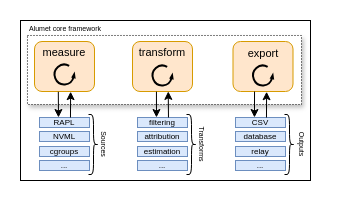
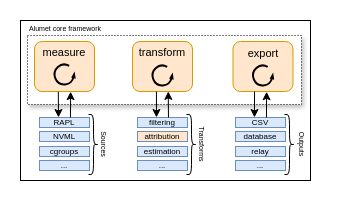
  <mxCell id="0" />
  <mxCell id="1" parent="0" />
  <mxCell id="2" value="" style="rounded=0;whiteSpace=wrap;html=1;verticalAlign=top;spacing=0;spacingBottom=0;shadow=0;" parent="1" vertex="1"><mxGeometry x="20" y="20" width="290" height="160" as="geometry" /></mxCell>
  <mxCell id="3" value="Alumet core framework" style="rounded=0;whiteSpace=wrap;html=1;strokeWidth=1;verticalAlign=bottom;align=left;labelPosition=center;verticalLabelPosition=top;fontSize=7;shadow=1;fillColor=default;strokeColor=default;dashed=1;dashPattern=1 2;shadowOffsetY=3;shadowBlur=2;shadowOffsetX=2;shadowOpacity=25;" parent="1" vertex="1"><mxGeometry x="27" y="35" width="274" height="69" as="geometry" /></mxCell>
  <mxCell id="4" value="" style="shape=curlyBracket;whiteSpace=wrap;html=1;rounded=1;flipH=1;labelPosition=right;verticalLabelPosition=middle;align=left;verticalAlign=middle;" parent="1" vertex="1"><mxGeometry x="88" y="114" width="10" height="60" as="geometry" /></mxCell>
  <mxCell id="5" value="" style="shape=curlyBracket;whiteSpace=wrap;html=1;rounded=1;flipH=1;labelPosition=right;verticalLabelPosition=middle;align=left;verticalAlign=middle;" parent="1" vertex="1"><mxGeometry x="186" y="114" width="10" height="60" as="geometry" /></mxCell>
  <mxCell id="6" value="Sources" style="text;html=1;align=center;verticalAlign=middle;whiteSpace=wrap;rounded=0;rotation=90;fontSize=7;" parent="1" vertex="1"><mxGeometry x="73" y="134.5" width="60" height="19" as="geometry" /></mxCell>
  <mxCell id="7" value="Transforms" style="text;html=1;align=center;verticalAlign=middle;whiteSpace=wrap;rounded=0;rotation=90;fontSize=7;" parent="1" vertex="1"><mxGeometry x="171" y="134.5" width="60" height="19" as="geometry" /></mxCell>
  <mxCell id="8" value="Outputs" style="text;html=1;align=center;verticalAlign=middle;whiteSpace=wrap;rounded=0;rotation=90;fontSize=7;" parent="1" vertex="1"><mxGeometry x="271" y="134.5" width="60" height="19" as="geometry" /></mxCell>
  <mxCell id="9" value="&lt;font style=&quot;font-size: 11px;&quot;&gt;export&lt;/font&gt;" style="rounded=1;whiteSpace=wrap;html=1;verticalAlign=top;spacing=0;shadow=0;fillStyle=solid;fillColor=#ffe6cc;strokeColor=#d79b00;" parent="1" vertex="1"><mxGeometry x="232.5" y="41" width="60" height="50" as="geometry" /></mxCell>
  <mxCell id="10" value="&lt;font&gt;CSV&lt;/font&gt;" style="rounded=0;whiteSpace=wrap;html=1;fontSize=8;fillColor=#dae8fc;strokeColor=#6c8ebf;fillStyle=auto;glass=0;spacing=0;shadow=0;" parent="1" vertex="1"><mxGeometry x="235" y="117" width="50" height="10" as="geometry" /></mxCell>
  <mxCell id="11" value="database" style="rounded=0;whiteSpace=wrap;html=1;fontSize=8;fillColor=#dae8fc;strokeColor=#6c8ebf;fillStyle=auto;verticalAlign=middle;spacing=0;shadow=0;" parent="1" vertex="1"><mxGeometry x="235" y="131" width="50" height="10" as="geometry" /></mxCell>
  <mxCell id="12" value="relay" style="rounded=0;whiteSpace=wrap;html=1;fontSize=8;fillColor=#dae8fc;strokeColor=#6c8ebf;fillStyle=auto;spacing=0;shadow=0;" parent="1" vertex="1"><mxGeometry x="235" y="146" width="50" height="10" as="geometry" /></mxCell>
  <mxCell id="13" value="" style="group;" parent="1" vertex="1" connectable="0"><mxGeometry x="253.98" y="97" width="12.04" height="20" as="geometry" /></mxCell>
  <mxCell id="14" value="" style="endArrow=classic;html=1;rounded=0;exitX=0.359;exitY=1.001;exitDx=0;exitDy=0;entryX=0.125;entryY=0.647;entryDx=0;entryDy=0;entryPerimeter=0;exitPerimeter=0;" parent="13" source="9" edge="1"><mxGeometry width="50" height="50" relative="1" as="geometry"><mxPoint as="sourcePoint" /><mxPoint y="19.99" as="targetPoint" /></mxGeometry></mxCell>
  <mxCell id="15" style="edgeStyle=orthogonalEdgeStyle;rounded=0;orthogonalLoop=1;jettySize=auto;html=1;exitX=0.75;exitY=0;exitDx=0;exitDy=0;entryX=0.56;entryY=1.005;entryDx=0;entryDy=0;entryPerimeter=0;" parent="13" target="9" edge="1"><mxGeometry relative="1" as="geometry"><mxPoint x="12.0" y="20" as="sourcePoint" /><mxPoint x="12.04" y="0.4" as="targetPoint" /></mxGeometry></mxCell>
  <mxCell id="16" value="" style="verticalLabelPosition=bottom;html=1;verticalAlign=top;strokeWidth=2;shape=mxgraph.lean_mapping.physical_pull;pointerEvents=1;" parent="1" vertex="1"><mxGeometry x="252.5" y="65" width="20" height="20" as="geometry" /></mxCell>
  <mxCell id="17" value="..." style="rounded=0;whiteSpace=wrap;html=1;fontSize=8;fillColor=#dae8fc;strokeColor=#6c8ebf;fillStyle=auto;spacing=0;shadow=0;" parent="1" vertex="1"><mxGeometry x="235" y="160" width="50" height="10" as="geometry" /></mxCell>
  <mxCell id="18" value="" style="shape=curlyBracket;whiteSpace=wrap;html=1;rounded=1;flipH=1;labelPosition=right;verticalLabelPosition=middle;align=left;verticalAlign=middle;" parent="1" vertex="1"><mxGeometry x="284" y="114" width="10" height="60" as="geometry" /></mxCell>
  <mxCell id="19" value="measure" style="rounded=1;whiteSpace=wrap;html=1;verticalAlign=top;spacing=0;fontSize=11;shadow=0;fillStyle=solid;fillColor=#ffe6cc;strokeColor=#d79b00;" parent="1" vertex="1"><mxGeometry x="34" y="41" width="60" height="50" as="geometry" /></mxCell>
  <mxCell id="20" value="" style="verticalLabelPosition=bottom;html=1;verticalAlign=top;strokeWidth=2;shape=mxgraph.lean_mapping.physical_pull;pointerEvents=1;" parent="1" vertex="1"><mxGeometry x="54" y="64" width="20" height="20" as="geometry" /></mxCell>
  <mxCell id="21" value="RAPL" style="rounded=0;verticalAlign=middle;spacing=0;whiteSpace=wrap;html=1;fontSize=8;fillColor=#dae8fc;strokeColor=#6c8ebf;fillStyle=auto;shadow=0;" parent="1" vertex="1"><mxGeometry x="39" y="117" width="50" height="10" as="geometry" /></mxCell>
  <mxCell id="22" value="NVML" style="rounded=0;whiteSpace=wrap;html=1;fontSize=8;fillColor=#dae8fc;strokeColor=#6c8ebf;fillStyle=auto;spacing=0;shadow=0;" parent="1" vertex="1"><mxGeometry x="39" y="131" width="50" height="10" as="geometry" /></mxCell>
  <mxCell id="23" value="cgroups" style="rounded=0;whiteSpace=wrap;html=1;fontSize=8;fillColor=#dae8fc;strokeColor=#6c8ebf;fillStyle=auto;spacing=0;shadow=0;" parent="1" vertex="1"><mxGeometry x="39" y="146" width="50" height="10" as="geometry" /></mxCell>
  <mxCell id="24" value="" style="group;" parent="1" vertex="1" connectable="0"><mxGeometry x="57.98" y="97" width="12.04" height="20" as="geometry" /></mxCell>
  <mxCell id="25" value="" style="endArrow=classic;html=1;rounded=0;exitX=0.397;exitY=1.005;exitDx=0;exitDy=0;entryX=0.125;entryY=0.647;entryDx=0;entryDy=0;entryPerimeter=0;exitPerimeter=0;" parent="24" source="19" edge="1"><mxGeometry width="50" height="50" relative="1" as="geometry"><mxPoint as="sourcePoint" /><mxPoint y="19.99" as="targetPoint" /></mxGeometry></mxCell>
  <mxCell id="26" style="edgeStyle=orthogonalEdgeStyle;rounded=0;orthogonalLoop=1;jettySize=auto;html=1;exitX=0.75;exitY=0;exitDx=0;exitDy=0;entryX=0.602;entryY=1.003;entryDx=0;entryDy=0;entryPerimeter=0;" parent="24" target="19" edge="1"><mxGeometry relative="1" as="geometry"><mxPoint x="12.0" y="20" as="sourcePoint" /><mxPoint x="12.04" y="0.4" as="targetPoint" /></mxGeometry></mxCell>
  <mxCell id="27" value="..." style="rounded=0;whiteSpace=wrap;html=1;fontSize=8;fillColor=#dae8fc;strokeColor=#6c8ebf;fillStyle=auto;spacing=0;shadow=0;" parent="1" vertex="1"><mxGeometry x="39" y="160" width="50" height="10" as="geometry" /></mxCell>
  <mxCell id="28" value="transform" style="rounded=1;whiteSpace=wrap;html=1;verticalAlign=top;movable=1;resizable=1;rotatable=1;deletable=1;editable=1;locked=0;connectable=1;spacing=0;fontSize=11;shadow=0;fillStyle=solid;fillColor=#ffe6cc;strokeColor=#d79b00;" parent="1" vertex="1"><mxGeometry x="132" y="41" width="60" height="50" as="geometry" /></mxCell>
  <mxCell id="29" value="filtering" style="rounded=0;whiteSpace=wrap;html=1;fontSize=8;fillColor=#dae8fc;strokeColor=#6c8ebf;spacing=0;fillStyle=auto;shadow=0;" parent="1" vertex="1"><mxGeometry x="137" y="117" width="50" height="10" as="geometry" /></mxCell>
- <mxCell id="30" value="&lt;font&gt;attribution&lt;/font&gt;" style="rounded=0;whiteSpace=wrap;html=1;fillColor=#dae8fc;strokeColor=#6c8ebf;verticalAlign=middle;spacing=0;fontSize=8;fillStyle=auto;shadow=0;" parent="1" vertex="1"><mxGeometry x="137" y="131" width="50" height="10" as="geometry" /></mxCell>
+ <mxCell id="30" value="&lt;font&gt;attribution&lt;/font&gt;" style="rounded=0;whiteSpace=wrap;html=1;fillColor=#ffe6cc;strokeColor=#6c8ebf;verticalAlign=middle;spacing=0;fontSize=8;fillStyle=auto;shadow=0;" parent="1" vertex="1"><mxGeometry x="137" y="131" width="50" height="10" as="geometry" /></mxCell>
  <mxCell id="31" value="&lt;font&gt;estimation&lt;/font&gt;" style="rounded=0;whiteSpace=wrap;html=1;fillColor=#dae8fc;strokeColor=#6c8ebf;fontSize=8;fillStyle=auto;spacing=0;shadow=0;" parent="1" vertex="1"><mxGeometry x="137" y="146" width="50" height="10" as="geometry" /></mxCell>
  <mxCell id="32" value="" style="group;" parent="1" vertex="1" connectable="0"><mxGeometry x="155.98" y="97" width="12.04" height="20" as="geometry" /></mxCell>
  <mxCell id="33" value="" style="endArrow=classic;html=1;rounded=0;exitX=0.399;exitY=1.003;exitDx=0;exitDy=0;entryX=0.125;entryY=0.647;entryDx=0;entryDy=0;entryPerimeter=0;exitPerimeter=0;" parent="32" source="28" edge="1"><mxGeometry width="50" height="50" relative="1" as="geometry"><mxPoint as="sourcePoint" /><mxPoint y="19.99" as="targetPoint" /></mxGeometry></mxCell>
  <mxCell id="34" style="edgeStyle=orthogonalEdgeStyle;rounded=0;orthogonalLoop=1;jettySize=auto;html=1;exitX=0.75;exitY=0;exitDx=0;exitDy=0;entryX=0.596;entryY=0.998;entryDx=0;entryDy=0;entryPerimeter=0;" parent="32" target="28" edge="1"><mxGeometry relative="1" as="geometry"><mxPoint x="12.0" y="20" as="sourcePoint" /><mxPoint x="12.04" y="0.4" as="targetPoint" /></mxGeometry></mxCell>
  <mxCell id="35" value="" style="verticalLabelPosition=bottom;html=1;verticalAlign=top;strokeWidth=2;shape=mxgraph.lean_mapping.physical_pull;pointerEvents=1;" parent="1" vertex="1"><mxGeometry x="152" y="65" width="20" height="20" as="geometry" /></mxCell>
  <mxCell id="36" value="..." style="rounded=0;whiteSpace=wrap;html=1;fontSize=8;fillColor=#dae8fc;strokeColor=#6c8ebf;fillStyle=auto;spacing=0;shadow=0;" parent="1" vertex="1"><mxGeometry x="137" y="160" width="50" height="10" as="geometry" /></mxCell>
